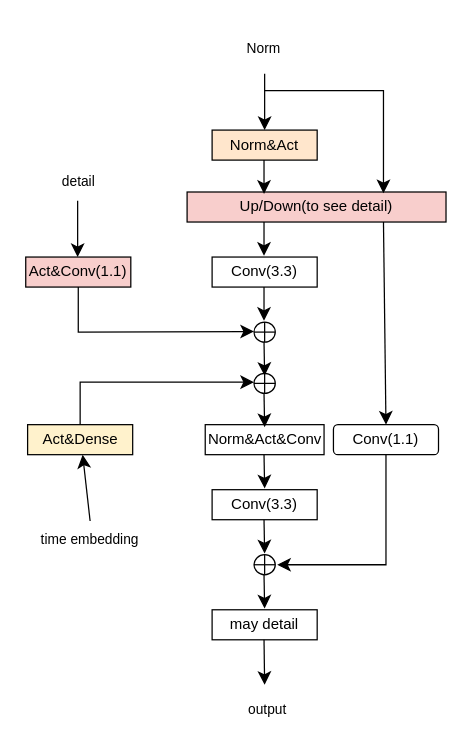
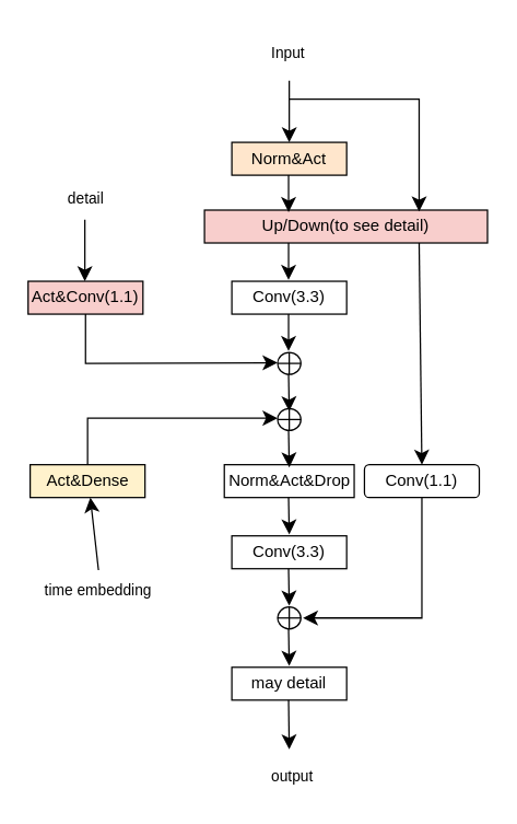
  <mxCell id="0" />
  <mxCell id="1" parent="0" />
  <mxCell id="2" value="Norm&amp;amp;Act" style="rounded=0;whiteSpace=wrap;html=1;fillColor=#ffe6cc;" parent="1" vertex="1"><mxGeometry x="169" y="103.5" width="84" height="24" as="geometry" /></mxCell>
  <mxCell id="3" value="" style="endArrow=classic;html=1;rounded=0;fontSize=12;startSize=8;endSize=8;" edge="1" parent="1"><mxGeometry width="50" height="50" relative="1" as="geometry"><mxPoint x="211" y="58.5" as="sourcePoint" /><mxPoint x="211" y="103.5" as="targetPoint" /></mxGeometry></mxCell>
- <mxCell id="4" value="&lt;font style=&quot;font-size: 11px;&quot;&gt;Norm&lt;/font&gt;" style="text;html=1;align=center;verticalAlign=middle;resizable=0;points=[];autosize=1;strokeColor=none;fillColor=none;fontSize=16;rounded=0;" vertex="1" parent="1"><mxGeometry x="188.5" y="20" width="42" height="31" as="geometry" /></mxCell>
+ <mxCell id="4" value="&lt;font style=&quot;font-size: 11px;&quot;&gt;Input&lt;/font&gt;" style="text;html=1;align=center;verticalAlign=middle;resizable=0;points=[];autosize=1;strokeColor=none;fillColor=none;fontSize=16;rounded=0;" vertex="1" parent="1"><mxGeometry x="188.5" y="20" width="42" height="31" as="geometry" /></mxCell>
  <mxCell id="5" value="Up/Down(to see detail)" style="rounded=0;whiteSpace=wrap;html=1;fillColor=#f8cecc;" vertex="1" parent="1"><mxGeometry x="149" y="153" width="207" height="24" as="geometry" /></mxCell>
  <mxCell id="6" value="" style="endArrow=classic;html=1;rounded=0;fontSize=12;startSize=8;endSize=8;" edge="1" parent="1"><mxGeometry width="50" height="50" relative="1" as="geometry"><mxPoint x="210.5" y="127.5" as="sourcePoint" /><mxPoint x="210.5" y="154.5" as="targetPoint" /></mxGeometry></mxCell>
  <mxCell id="7" value="" style="endArrow=classic;html=1;rounded=0;fontSize=12;startSize=8;endSize=8;" edge="1" parent="1"><mxGeometry width="50" height="50" relative="1" as="geometry"><mxPoint x="211" y="72" as="sourcePoint" /><mxPoint x="306" y="154" as="targetPoint" /><Array as="points"><mxPoint x="306" y="72" /></Array></mxGeometry></mxCell>
  <mxCell id="8" value="Conv(3.3)" style="rounded=0;whiteSpace=wrap;html=1;" vertex="1" parent="1"><mxGeometry x="169" y="205" width="84" height="24" as="geometry" /></mxCell>
  <mxCell id="9" value="" style="endArrow=classic;html=1;rounded=0;fontSize=12;startSize=8;endSize=8;" edge="1" parent="1"><mxGeometry width="50" height="50" relative="1" as="geometry"><mxPoint x="210.5" y="177" as="sourcePoint" /><mxPoint x="210.5" y="204" as="targetPoint" /></mxGeometry></mxCell>
  <mxCell id="10" value="" style="endArrow=classic;html=1;rounded=0;fontSize=12;startSize=8;endSize=8;" edge="1" parent="1"><mxGeometry width="50" height="50" relative="1" as="geometry"><mxPoint x="210.5" y="229" as="sourcePoint" /><mxPoint x="210.5" y="256" as="targetPoint" /></mxGeometry></mxCell>
  <mxCell id="11" value="" style="shape=orEllipse;perimeter=ellipsePerimeter;whiteSpace=wrap;html=1;backgroundOutline=1;rounded=0;" vertex="1" parent="1"><mxGeometry x="202.5" y="257" width="17" height="16" as="geometry" /></mxCell>
  <mxCell id="12" value="Act&amp;amp;Dense" style="rounded=0;whiteSpace=wrap;html=1;fillColor=#fff2cc;" vertex="1" parent="1"><mxGeometry x="21.5" y="339" width="84" height="24" as="geometry" /></mxCell>
  <mxCell id="13" value="" style="endArrow=classic;html=1;rounded=0;fontSize=12;startSize=8;endSize=8;exitX=0.51;exitY=0.097;exitDx=0;exitDy=0;exitPerimeter=0;" edge="1" parent="1" source="14"><mxGeometry width="50" height="50" relative="1" as="geometry"><mxPoint x="67.5" y="407" as="sourcePoint" /><mxPoint x="65.5" y="363" as="targetPoint" /></mxGeometry></mxCell>
  <mxCell id="14" value="&lt;font style=&quot;font-size: 11px;&quot;&gt;time embedding&lt;/font&gt;" style="text;html=1;align=center;verticalAlign=middle;resizable=0;points=[];autosize=1;strokeColor=none;fillColor=none;fontSize=16;rounded=0;" vertex="1" parent="1"><mxGeometry x="22.5" y="413" width="96" height="31" as="geometry" /></mxCell>
  <mxCell id="15" value="Act&amp;amp;Conv(1.1)" style="rounded=0;whiteSpace=wrap;html=1;fillColor=#f8cecc;" vertex="1" parent="1"><mxGeometry x="20" y="205" width="84" height="24" as="geometry" /></mxCell>
  <mxCell id="16" value="" style="endArrow=classic;html=1;rounded=0;fontSize=12;startSize=8;endSize=8;" edge="1" parent="1"><mxGeometry width="50" height="50" relative="1" as="geometry"><mxPoint x="61.5" y="160" as="sourcePoint" /><mxPoint x="61.5" y="205" as="targetPoint" /></mxGeometry></mxCell>
  <mxCell id="17" value="" style="endArrow=classic;html=1;rounded=0;fontSize=12;startSize=8;endSize=8;exitX=0.5;exitY=1;exitDx=0;exitDy=0;" edge="1" parent="1" source="15"><mxGeometry width="50" height="50" relative="1" as="geometry"><mxPoint x="53" y="265" as="sourcePoint" /><mxPoint x="202.5" y="264.5" as="targetPoint" /><Array as="points"><mxPoint x="62" y="265" /></Array></mxGeometry></mxCell>
  <mxCell id="18" value="&lt;span style=&quot;font-size: 11px;&quot;&gt;detail&lt;/span&gt;" style="text;html=1;align=center;verticalAlign=middle;resizable=0;points=[];autosize=1;strokeColor=none;fillColor=none;fontSize=16;rounded=0;" vertex="1" parent="1"><mxGeometry x="31" y="127.5" width="62" height="31" as="geometry" /></mxCell>
  <mxCell id="19" value="" style="endArrow=classic;html=1;rounded=0;fontSize=12;startSize=8;endSize=8;" edge="1" parent="1"><mxGeometry width="50" height="50" relative="1" as="geometry"><mxPoint x="63.5" y="339" as="sourcePoint" /><mxPoint x="202.5" y="305" as="targetPoint" /><Array as="points"><mxPoint x="63.5" y="305" /></Array></mxGeometry></mxCell>
  <mxCell id="20" value="" style="shape=orEllipse;perimeter=ellipsePerimeter;whiteSpace=wrap;html=1;backgroundOutline=1;rounded=0;" vertex="1" parent="1"><mxGeometry x="202.5" y="298" width="17" height="16" as="geometry" /></mxCell>
  <mxCell id="21" value="" style="endArrow=classic;html=1;rounded=0;fontSize=12;startSize=8;endSize=8;" edge="1" parent="1"><mxGeometry width="50" height="50" relative="1" as="geometry"><mxPoint x="210.5" y="273" as="sourcePoint" /><mxPoint x="211" y="300" as="targetPoint" /></mxGeometry></mxCell>
- <mxCell id="22" value="Norm&amp;amp;Act&amp;amp;Conv" style="rounded=0;whiteSpace=wrap;html=1;" vertex="1" parent="1"><mxGeometry x="163.5" y="339" width="95" height="24" as="geometry" /></mxCell>
+ <mxCell id="22" value="Norm&amp;amp;Act&amp;amp;Drop" style="rounded=0;whiteSpace=wrap;html=1;" vertex="1" parent="1"><mxGeometry x="163.5" y="339" width="95" height="24" as="geometry" /></mxCell>
  <mxCell id="23" value="" style="endArrow=classic;html=1;rounded=0;fontSize=12;startSize=8;endSize=8;" edge="1" parent="1"><mxGeometry width="50" height="50" relative="1" as="geometry"><mxPoint x="210.5" y="314" as="sourcePoint" /><mxPoint x="211" y="341" as="targetPoint" /></mxGeometry></mxCell>
  <mxCell id="24" value="Conv(3.3)" style="rounded=0;whiteSpace=wrap;html=1;" vertex="1" parent="1"><mxGeometry x="169" y="391" width="84" height="24" as="geometry" /></mxCell>
  <mxCell id="25" value="" style="endArrow=classic;html=1;rounded=0;fontSize=12;startSize=8;endSize=8;" edge="1" parent="1"><mxGeometry width="50" height="50" relative="1" as="geometry"><mxPoint x="210.5" y="363" as="sourcePoint" /><mxPoint x="211" y="390" as="targetPoint" /></mxGeometry></mxCell>
  <mxCell id="26" value="Conv(1.1)" style="whiteSpace=wrap;html=1;rounded=1;" vertex="1" parent="1"><mxGeometry x="266" y="339" width="84" height="24" as="geometry" /></mxCell>
  <mxCell id="27" value="" style="endArrow=classic;html=1;rounded=0;fontSize=12;startSize=8;endSize=8;entryX=0.5;entryY=0;entryDx=0;entryDy=0;" edge="1" parent="1" target="26"><mxGeometry width="50" height="50" relative="1" as="geometry"><mxPoint x="306" y="177" as="sourcePoint" /><mxPoint x="306" y="235" as="targetPoint" /></mxGeometry></mxCell>
  <mxCell id="28" value="" style="shape=orEllipse;perimeter=ellipsePerimeter;whiteSpace=wrap;html=1;backgroundOutline=1;rounded=0;" vertex="1" parent="1"><mxGeometry x="202.5" y="443" width="17" height="16" as="geometry" /></mxCell>
  <mxCell id="29" value="" style="endArrow=classic;html=1;rounded=0;fontSize=12;startSize=8;endSize=8;" edge="1" parent="1"><mxGeometry width="50" height="50" relative="1" as="geometry"><mxPoint x="210.5" y="415" as="sourcePoint" /><mxPoint x="211" y="442" as="targetPoint" /></mxGeometry></mxCell>
  <mxCell id="30" value="" style="endArrow=classic;html=1;rounded=0;fontSize=12;startSize=8;endSize=8;exitX=0.5;exitY=1;exitDx=0;exitDy=0;" edge="1" parent="1" source="26"><mxGeometry width="50" height="50" relative="1" as="geometry"><mxPoint x="306.5" y="365" as="sourcePoint" /><mxPoint x="221" y="451" as="targetPoint" /><Array as="points"><mxPoint x="308" y="451" /></Array></mxGeometry></mxCell>
  <mxCell id="31" value="may detail" style="rounded=0;whiteSpace=wrap;html=1;" vertex="1" parent="1"><mxGeometry x="169" y="487" width="84" height="24" as="geometry" /></mxCell>
  <mxCell id="32" value="" style="endArrow=classic;html=1;rounded=0;fontSize=12;startSize=8;endSize=8;" edge="1" parent="1"><mxGeometry width="50" height="50" relative="1" as="geometry"><mxPoint x="210.5" y="459" as="sourcePoint" /><mxPoint x="211" y="486" as="targetPoint" /></mxGeometry></mxCell>
  <mxCell id="33" value="" style="endArrow=classic;html=1;rounded=0;fontSize=12;startSize=8;endSize=8;" edge="1" parent="1"><mxGeometry width="50" height="50" relative="1" as="geometry"><mxPoint x="210.5" y="511" as="sourcePoint" /><mxPoint x="211" y="547" as="targetPoint" /></mxGeometry></mxCell>
  <mxCell id="34" value="&lt;font style=&quot;font-size: 11px;&quot;&gt;output&lt;/font&gt;" style="text;html=1;align=center;verticalAlign=middle;resizable=0;points=[];autosize=1;strokeColor=none;fillColor=none;fontSize=16;rounded=0;" vertex="1" parent="1"><mxGeometry x="188.5" y="549" width="49" height="31" as="geometry" /></mxCell>
